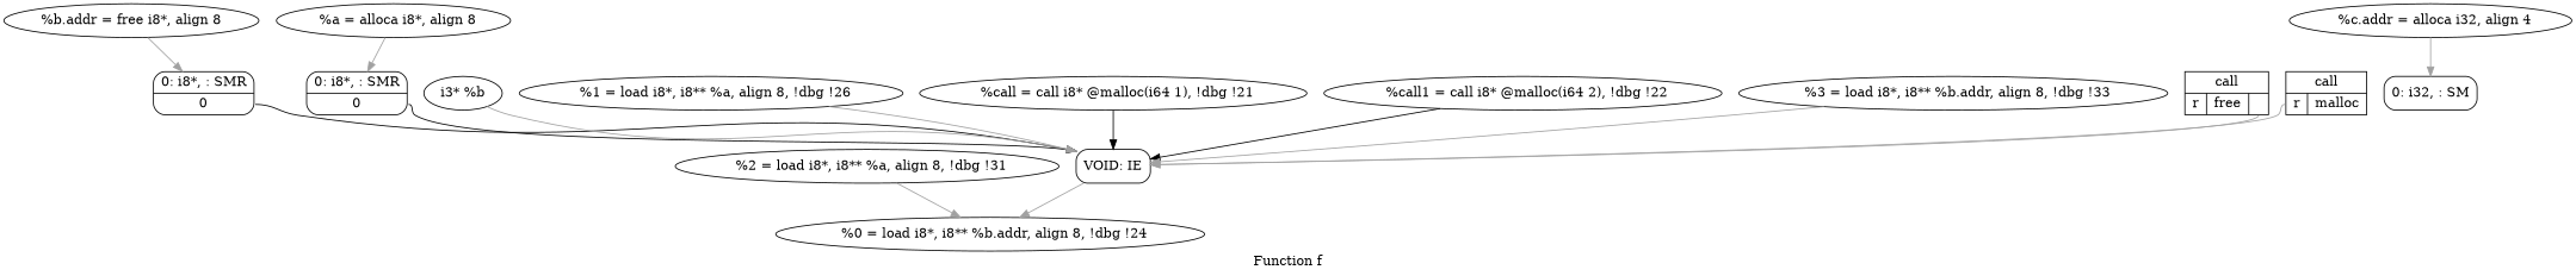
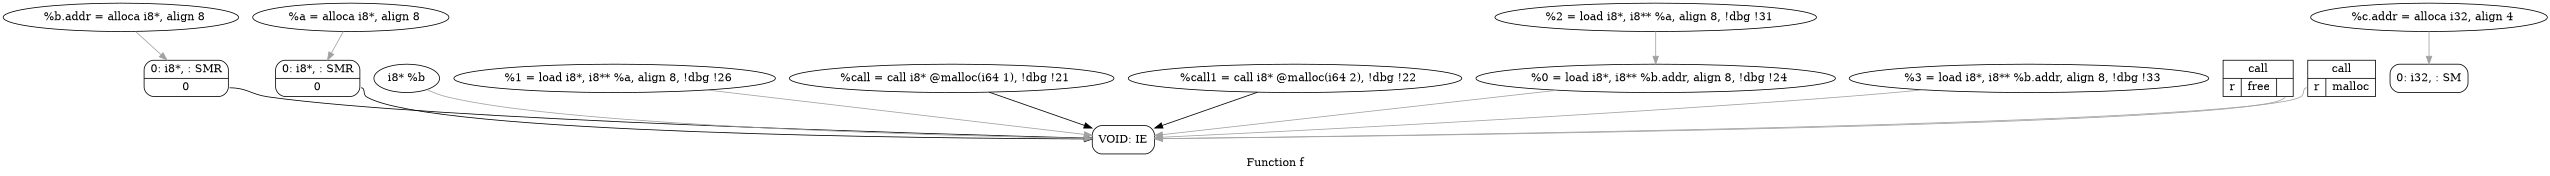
  digraph {
    label="Function f"
    edge [arrowtail=tee color=gray63]
    n1 [label="{VOID: IE\n}" shape=Mrecord]
    n2 [label="{0: i8*,  : SMR\n|{<s0>0}}" shape=Mrecord]
    n3 [label="{0: i32,  : SM\n}" shape=Mrecord]
    n4 [label="{0: i8*,  : SMR\n|{<s0>0}}" shape=Mrecord]
-   n5 [label="i3* %b"]
+   n5 [label="i8* %b"]
    n6 [label="  %1 = load i8*, i8** %a, align 8, !dbg !26"]
-   n7 [label="%b.addr = free i8*, align 8"]
+   n7 [label="  %b.addr = alloca i8*, align 8"]
    n8 [label="  %c.addr = alloca i32, align 4"]
    n9 [label="  %a = alloca i8*, align 8"]
    n10 [label="  %call = call i8* @malloc(i64 1), !dbg !21"]
    n11 [label="  %call1 = call i8* @malloc(i64 2), !dbg !22"]
    n12 [label="  %0 = load i8*, i8** %b.addr, align 8, !dbg !24"]
    n13 [label="  %2 = load i8*, i8** %a, align 8, !dbg !31"]
    n14 [label="  %3 = load i8*, i8** %b.addr, align 8, !dbg !33"]
    n15 [label="{call|{<s0>r|<s1>free|<s2>}}" shape=record]
    n16 [label="{call|{<s0>r|<s1>malloc}}" shape=record]
    n2 -> n1 [tailport=s0 arrowtail="" color=""]
    n4 -> n1 [tailport=s0 arrowtail="" color=""]
    n5 -> n1
    n6 -> n1
    n7 -> n2
    n8 -> n3
    n9 -> n4
    n10 -> n1 [color=black]
    n11 -> n1 [color=black]
-   n1 -> n12
+   n12 -> n1
    n13 -> n12
    n14 -> n1
    n15 -> n1 [tailclip=false tailport=s2 arrowtail=""]
    n16 -> n1 [tailclip=false tailport=s0 arrowtail=""]
  }
